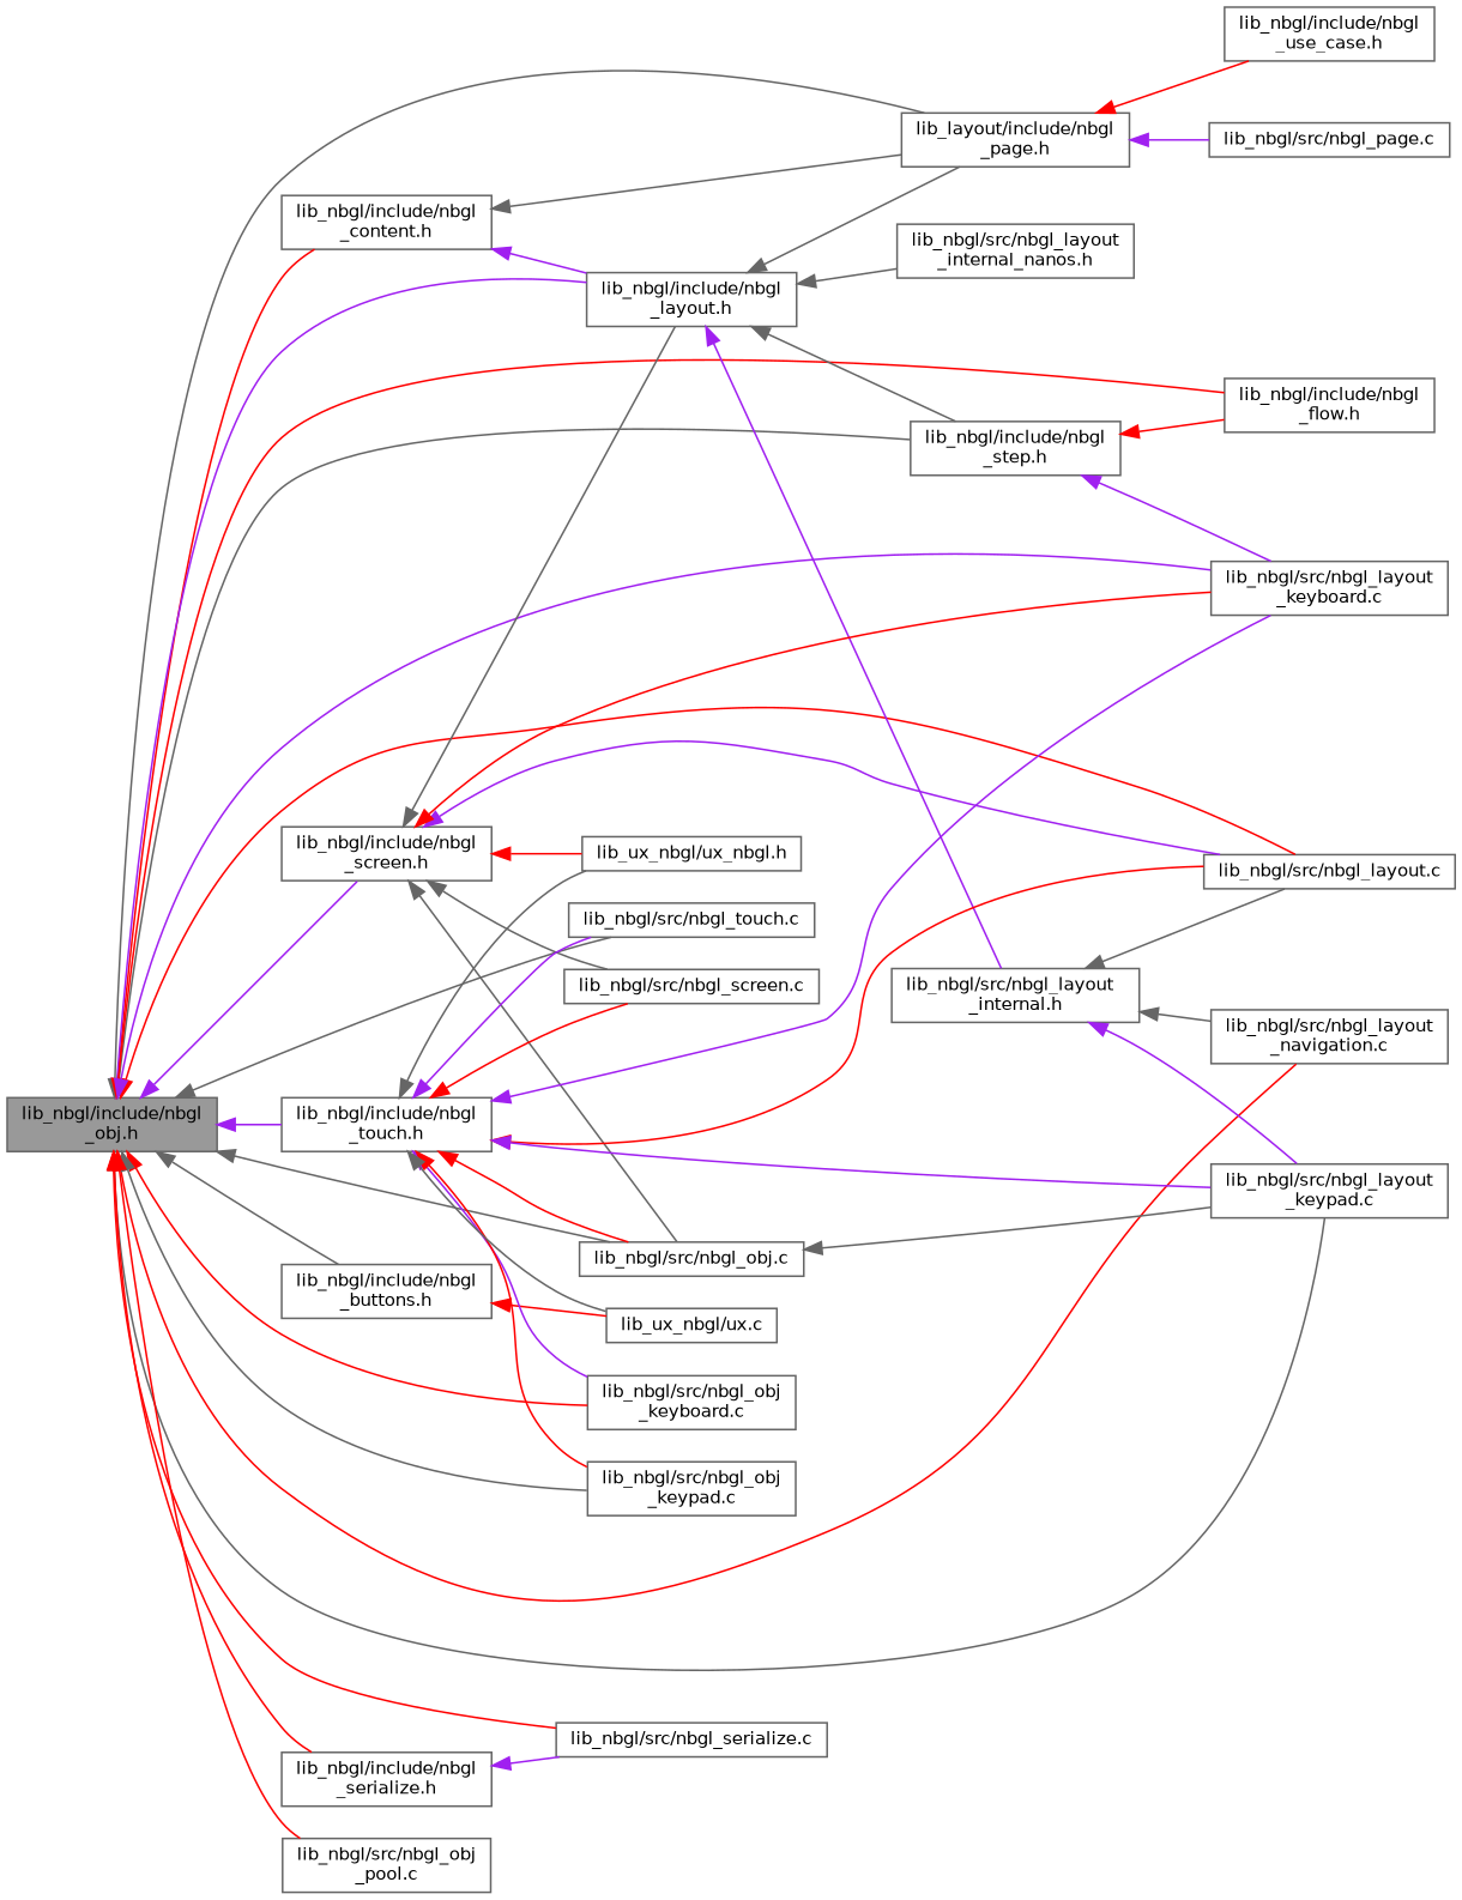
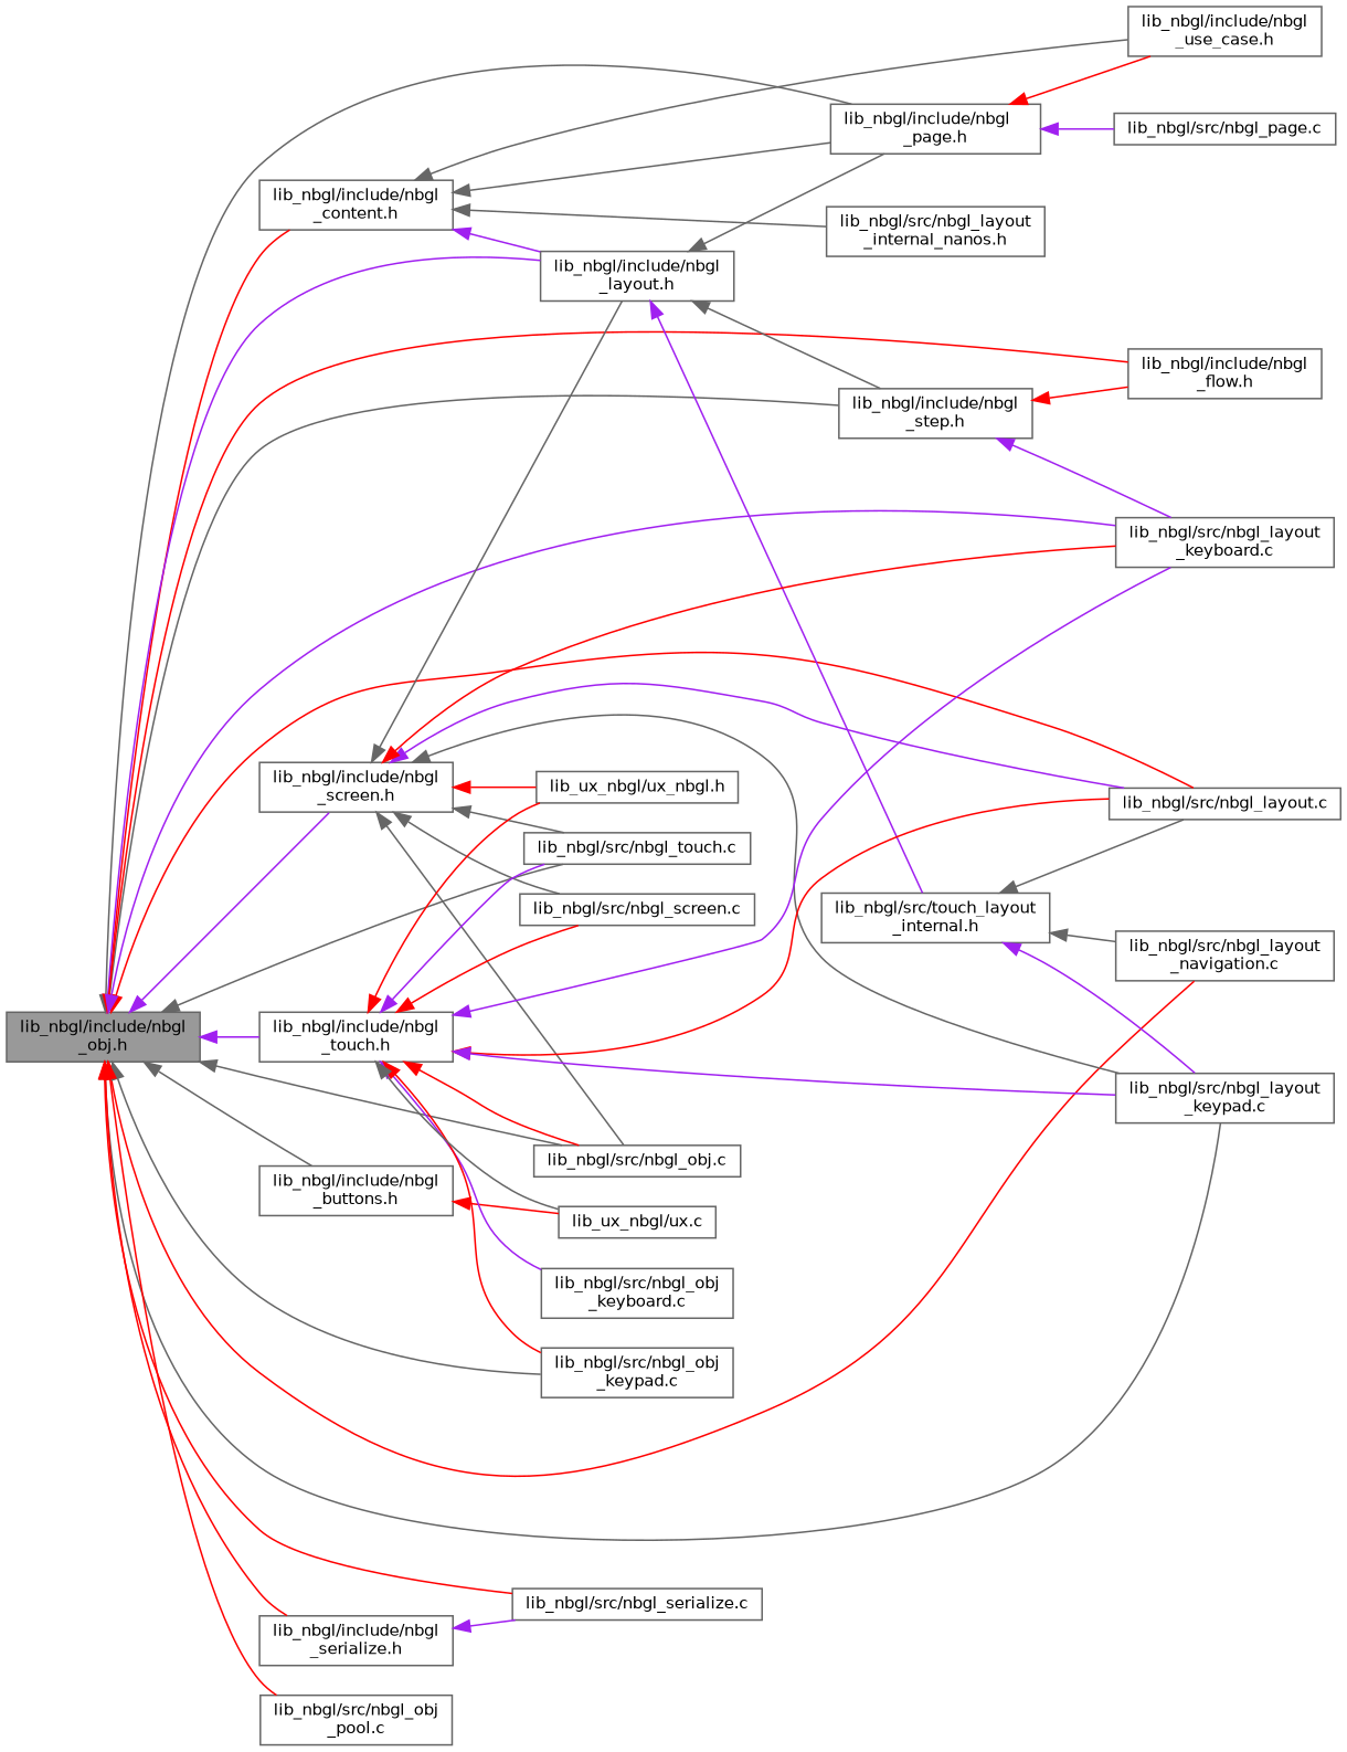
  digraph {
    rankdir=LR
    node [color=grey40 fillcolor=white fontname=Helvetica fontsize=10 shape=box style=filled]
    edge [color=gray40 dir=back fontname=Helvetica fontsize=10 labelfontname=Helvetica labelfontsize=10 style=solid]
    n1 [color=gray40 fillcolor=grey60 fontcolor=black height=0.2 label="lib_nbgl/include/nbgl\l_obj.h" width=0.4]
    n2 [height=0.2 label="lib_nbgl/include/nbgl\l_buttons.h" width=0.4]
    n3 [height=0.2 label="lib_nbgl/include/nbgl\l_content.h" width=0.4]
    n4 [height=0.2 label="lib_nbgl/include/nbgl\l_layout.h" width=0.4]
-   n5 [height=0.2 label="lib_layout/include/nbgl\l_page.h" width=0.4]
+   n5 [height=0.2 label="lib_nbgl/include/nbgl\l_page.h" width=0.4]
    n6 [height=0.2 label="lib_nbgl/include/nbgl\l_step.h" width=0.4]
    n7 [height=0.2 label="lib_nbgl/include/nbgl\l_flow.h" width=0.4]
    n8 [height=0.2 label="lib_nbgl/src/nbgl_layout.c" width=0.4]
    n9 [height=0.2 label="lib_nbgl/src/nbgl_layout\l_keyboard.c" width=0.4]
    n10 [height=0.2 label="lib_nbgl/src/nbgl_layout\l_keypad.c" width=0.4]
    n11 [height=0.2 label="lib_nbgl/src/nbgl_layout\l_navigation.c" width=0.4]
    n12 [height=0.2 label="lib_nbgl/include/nbgl\l_screen.h" width=0.4]
    n13 [height=0.2 label="lib_nbgl/src/nbgl_obj.c" width=0.4]
    n14 [height=0.2 label="lib_nbgl/src/nbgl_touch.c" width=0.4]
    n15 [height=0.2 label="lib_nbgl/include/nbgl\l_serialize.h" width=0.4]
    n16 [height=0.2 label="lib_nbgl/src/nbgl_serialize.c" width=0.4]
    n17 [height=0.2 label="lib_nbgl/include/nbgl\l_touch.h" width=0.4]
    n18 [height=0.2 label="lib_nbgl/src/nbgl_obj\l_keyboard.c" width=0.4]
    n19 [height=0.2 label="lib_nbgl/src/nbgl_obj\l_keypad.c" width=0.4]
    n20 [height=0.2 label="lib_nbgl/src/nbgl_obj\l_pool.c" width=0.4]
    n21 [height=0.2 label="lib_ux_nbgl/ux.c" width=0.4]
    n22 [height=0.2 label="lib_nbgl/include/nbgl\l_use_case.h" width=0.4]
-   n23 [height=0.2 label="lib_nbgl/src/nbgl_layout\l_internal.h" width=0.4]
+   n23 [height=0.2 label="lib_nbgl/src/touch_layout\l_internal.h" width=0.4]
    n24 [height=0.2 label="lib_nbgl/src/nbgl_layout\l_internal_nanos.h" width=0.4]
    n25 [height=0.2 label="lib_nbgl/src/nbgl_page.c" width=0.4]
    n26 [height=0.2 label="lib_nbgl/src/nbgl_screen.c" width=0.4]
    n27 [height=0.2 label="lib_ux_nbgl/ux_nbgl.h" width=0.4]
    n1 -> n2
    n1 -> n3 [color=red]
    n1 -> n4 [color=purple]
    n1 -> n5
    n1 -> n6
    n1 -> n7 [color=red]
    n1 -> n8 [color=red]
    n1 -> n9 [color=purple]
    n1 -> n10
    n1 -> n11 [color=red]
    n1 -> n12 [color=purple]
    n1 -> n13
    n1 -> n14
    n1 -> n15 [color=red]
    n1 -> n16 [color=red]
    n1 -> n17 [color=purple]
-   n1 -> n18 [color=red]
    n1 -> n19
    n1 -> n20 [color=red]
    n2 -> n21 [color=red]
    n3 -> n4 [color=purple]
    n3 -> n5
+   n3 -> n22
    n4 -> n5
    n4 -> n6
    n4 -> n23 [color=purple]
-   n4 -> n24
+   n3 -> n24
    n5 -> n22 [color=red]
    n5 -> n25 [color=purple]
    n6 -> n7 [color=red]
    n6 -> n9 [color=purple]
    n12 -> n4
    n12 -> n8 [color=purple]
    n12 -> n9 [color=red]
-   n13 -> n10
+   n12 -> n10
    n12 -> n13
+   n12 -> n14
    n12 -> n26
    n12 -> n27 [color=red]
    n15 -> n16 [color=purple]
    n17 -> n8 [color=red]
    n17 -> n9 [color=purple]
    n17 -> n10 [color=purple]
    n17 -> n13 [color=red]
    n17 -> n14 [color=purple]
    n17 -> n18 [color=purple]
    n17 -> n19 [color=red]
    n17 -> n21
    n17 -> n26 [color=red]
-   n17 -> n27
+   n17 -> n27 [color=red]
    n23 -> n8
    n23 -> n10 [color=purple]
    n23 -> n11
  }
